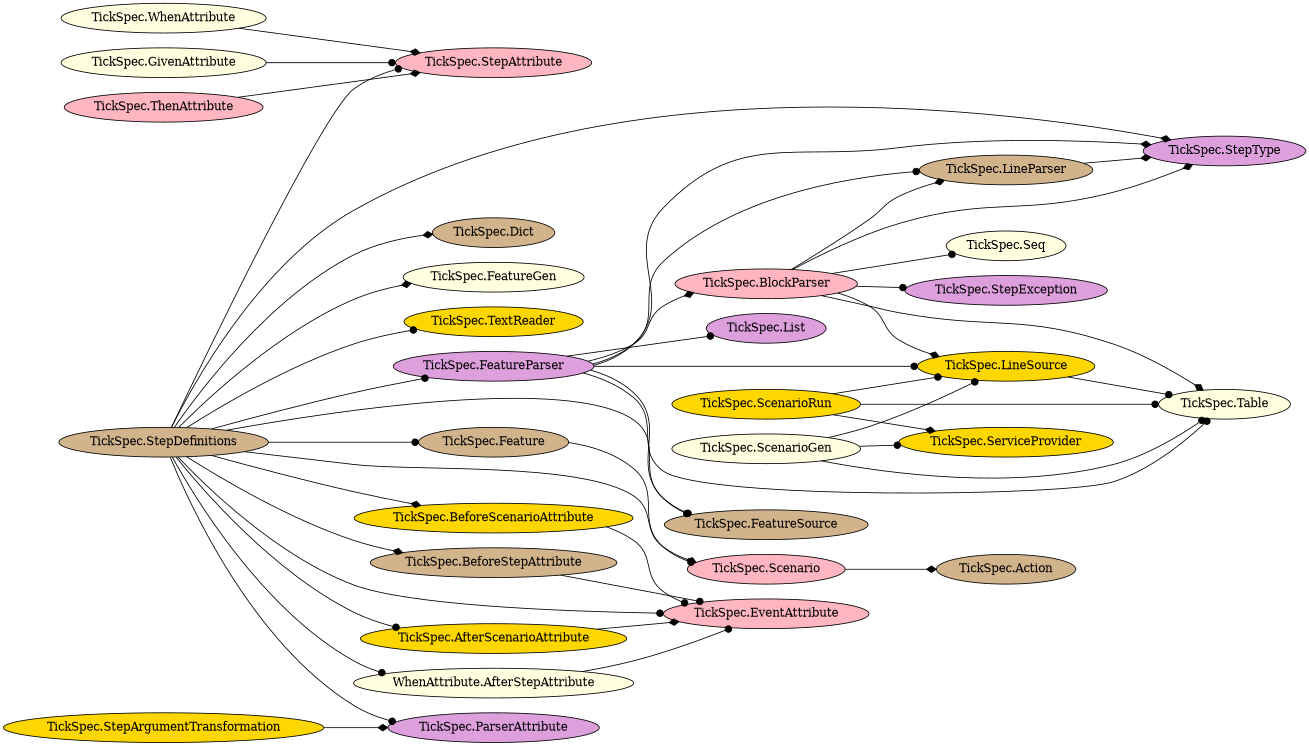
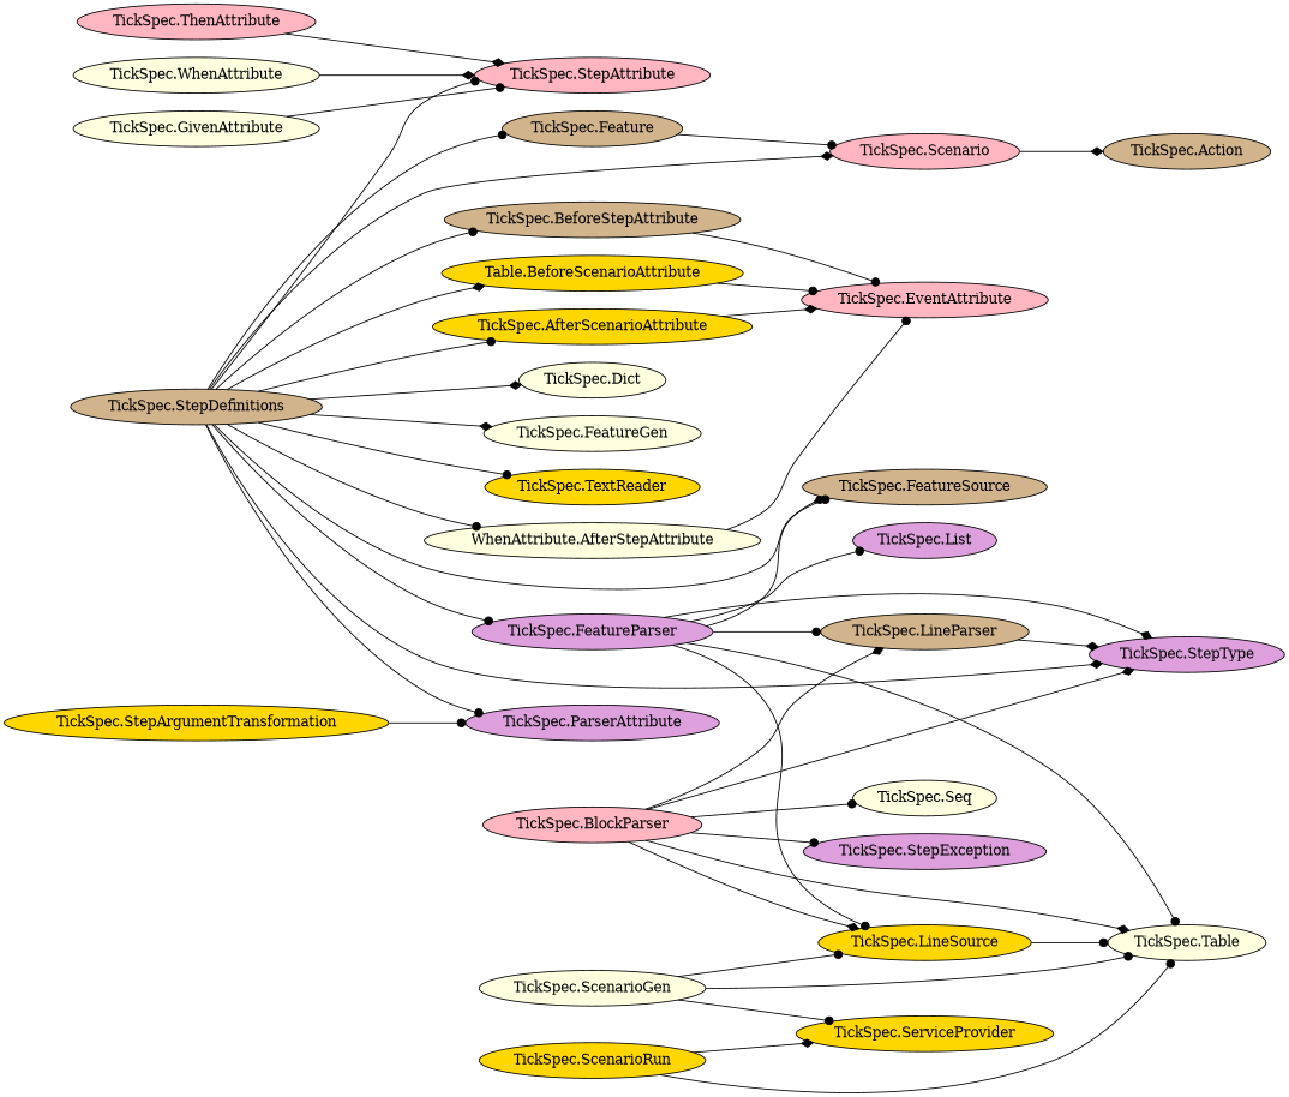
  digraph {
    fontsize=10
    rankdir=LR
    node [fillcolor=tan style=filled]
    edge [arrowhead=dot]
    "TickSpec.EventAttribute" [fillcolor=lightpink]
    "TickSpec.LineParser"
    "TickSpec.LineSource" [fillcolor=gold]
    "TickSpec.Seq" [fillcolor=lightyellow]
    "TickSpec.StepException" [fillcolor=plum]
    "TickSpec.StepType" [fillcolor=plum]
    "TickSpec.Table" [fillcolor=lightyellow]
    "TickSpec.Scenario" [fillcolor=lightpink]
    "TickSpec.BlockParser" [fillcolor=lightpink]
    "TickSpec.FeatureSource"
    "TickSpec.List" [fillcolor=plum]
    "TickSpec.StepAttribute" [fillcolor=lightpink]
    "TickSpec.Action"
    "TickSpec.ServiceProvider" [fillcolor=gold]
    "TickSpec.ParserAttribute" [fillcolor=plum]
    "TickSpec.AfterScenarioAttribute" [fillcolor=gold]
    n17 [fillcolor=lightyellow label="WhenAttribute.AfterStepAttribute"]
-   "TickSpec.BeforeScenarioAttribute" [fillcolor=gold]
+   "TickSpec.BeforeScenarioAttribute" [fillcolor=gold label="Table.BeforeScenarioAttribute"]
    "TickSpec.BeforeStepAttribute"
    "TickSpec.Feature"
    "TickSpec.FeatureParser" [fillcolor=plum]
-   "TickSpec.Dict"
+   "TickSpec.Dict" [fillcolor=lightyellow]
    "TickSpec.FeatureGen" [fillcolor=lightyellow]
    "TickSpec.TextReader" [fillcolor=gold]
    "TickSpec.GivenAttribute" [fillcolor=lightyellow]
    "TickSpec.ScenarioGen" [fillcolor=lightyellow]
    "TickSpec.ScenarioRun" [fillcolor=gold]
    "TickSpec.StepArgumentTransformation" [fillcolor=gold]
    "TickSpec.StepDefinitions"
    "TickSpec.ThenAttribute" [fillcolor=lightpink]
    "TickSpec.WhenAttribute" [fillcolor=lightyellow]
    subgraph sub_1 {
      rank=none
      "TickSpec.EventAttribute"
    }
    subgraph sub_2 {
      rank=none
      "TickSpec.EventAttribute"
    }
    subgraph sub_3 {
      rank=none
      "TickSpec.EventAttribute"
    }
    subgraph sub_4 {
      rank=none
      "TickSpec.EventAttribute"
    }
    subgraph sub_5 {
      rank=none
      "TickSpec.LineParser"
      "TickSpec.LineSource"
      "TickSpec.Seq"
      "TickSpec.StepException"
      "TickSpec.StepType"
      "TickSpec.Table"
    }
    subgraph sub_6 {
      rank=none
      "TickSpec.Scenario"
    }
    subgraph sub_7 {
      rank=none
      "TickSpec.LineParser"
      "TickSpec.LineSource"
      "TickSpec.StepType"
      "TickSpec.Table"
      "TickSpec.BlockParser"
      "TickSpec.FeatureSource"
      "TickSpec.List"
    }
    subgraph sub_8 {
      rank=none
      "TickSpec.StepAttribute"
    }
    subgraph sub_9 {
      rank=none
      "TickSpec.StepType"
    }
    subgraph sub_10 {
      rank=none
      "TickSpec.Table"
    }
    subgraph sub_11 {
      rank=none
      "TickSpec.Action"
    }
    subgraph sub_12 {
      rank=none
      "TickSpec.LineSource"
      "TickSpec.Table"
      "TickSpec.ServiceProvider"
    }
    subgraph sub_13 {
      rank=none
      "TickSpec.LineSource"
      "TickSpec.Table"
      "TickSpec.ServiceProvider"
    }
    subgraph sub_14 {
      rank=none
      "TickSpec.ParserAttribute"
    }
    subgraph sub_15 {
      rank=none
      "TickSpec.EventAttribute"
      "TickSpec.StepType"
      "TickSpec.Scenario"
      "TickSpec.FeatureSource"
      "TickSpec.StepAttribute"
      "TickSpec.ParserAttribute"
      "TickSpec.AfterScenarioAttribute"
      n17
      "TickSpec.BeforeScenarioAttribute"
      "TickSpec.BeforeStepAttribute"
      "TickSpec.Feature"
      "TickSpec.FeatureParser"
      "TickSpec.Dict"
      "TickSpec.FeatureGen"
      "TickSpec.TextReader"
    }
    subgraph sub_16 {
      rank=none
      "TickSpec.StepAttribute"
    }
    subgraph sub_17 {
      rank=none
      "TickSpec.StepAttribute"
    }
    "TickSpec.LineParser" -> "TickSpec.StepType" [arrowhead=diamond]
    "TickSpec.LineSource" -> "TickSpec.Table"
    "TickSpec.Scenario" -> "TickSpec.Action" [arrowhead=diamond]
    "TickSpec.BlockParser" -> "TickSpec.LineParser" [arrowhead=diamond]
    "TickSpec.BlockParser" -> "TickSpec.LineSource" [arrowhead=diamond]
    "TickSpec.BlockParser" -> "TickSpec.Seq"
    "TickSpec.BlockParser" -> "TickSpec.StepException"
    "TickSpec.BlockParser" -> "TickSpec.StepType" [arrowhead=diamond]
    "TickSpec.BlockParser" -> "TickSpec.Table" [arrowhead=diamond]
    "TickSpec.AfterScenarioAttribute" -> "TickSpec.EventAttribute" [arrowhead=diamond]
    n17 -> "TickSpec.EventAttribute"
    "TickSpec.BeforeScenarioAttribute" -> "TickSpec.EventAttribute"
    "TickSpec.BeforeStepAttribute" -> "TickSpec.EventAttribute"
    "TickSpec.Feature" -> "TickSpec.Scenario"
    "TickSpec.FeatureParser" -> "TickSpec.LineParser"
    "TickSpec.FeatureParser" -> "TickSpec.LineSource"
    "TickSpec.FeatureParser" -> "TickSpec.StepType" [arrowhead=diamond]
    "TickSpec.FeatureParser" -> "TickSpec.Table"
-   "TickSpec.FeatureParser" -> "TickSpec.BlockParser" [arrowhead=diamond]
-   "TickSpec.FeatureParser" -> "TickSpec.FeatureSource"
+   "TickSpec.FeatureParser" -> "TickSpec.FeatureSource" [arrowhead=diamond]
    "TickSpec.FeatureParser" -> "TickSpec.List"
    "TickSpec.GivenAttribute" -> "TickSpec.StepAttribute"
    "TickSpec.ScenarioGen" -> "TickSpec.LineSource"
    "TickSpec.ScenarioGen" -> "TickSpec.Table"
    "TickSpec.ScenarioGen" -> "TickSpec.ServiceProvider"
-   "TickSpec.ScenarioRun" -> "TickSpec.LineSource"
    "TickSpec.ScenarioRun" -> "TickSpec.Table"
    "TickSpec.ScenarioRun" -> "TickSpec.ServiceProvider" [arrowhead=diamond]
-   "TickSpec.StepArgumentTransformation" -> "TickSpec.ParserAttribute" [arrowhead=diamond]
-   "TickSpec.StepDefinitions" -> "TickSpec.EventAttribute"
+   "TickSpec.StepArgumentTransformation" -> "TickSpec.ParserAttribute"
    "TickSpec.StepDefinitions" -> "TickSpec.StepType" [arrowhead=diamond]
    "TickSpec.StepDefinitions" -> "TickSpec.Scenario" [arrowhead=diamond]
    "TickSpec.StepDefinitions" -> "TickSpec.FeatureSource"
    "TickSpec.StepDefinitions" -> "TickSpec.StepAttribute"
    "TickSpec.StepDefinitions" -> "TickSpec.ParserAttribute"
    "TickSpec.StepDefinitions" -> "TickSpec.AfterScenarioAttribute"
    "TickSpec.StepDefinitions" -> n17
    "TickSpec.StepDefinitions" -> "TickSpec.BeforeScenarioAttribute" [arrowhead=diamond]
-   "TickSpec.StepDefinitions" -> "TickSpec.BeforeStepAttribute" [arrowhead=diamond]
+   "TickSpec.StepDefinitions" -> "TickSpec.BeforeStepAttribute"
    "TickSpec.StepDefinitions" -> "TickSpec.Feature"
    "TickSpec.StepDefinitions" -> "TickSpec.FeatureParser"
    "TickSpec.StepDefinitions" -> "TickSpec.Dict" [arrowhead=diamond]
    "TickSpec.StepDefinitions" -> "TickSpec.FeatureGen" [arrowhead=diamond]
    "TickSpec.StepDefinitions" -> "TickSpec.TextReader"
    "TickSpec.ThenAttribute" -> "TickSpec.StepAttribute" [arrowhead=diamond]
    "TickSpec.WhenAttribute" -> "TickSpec.StepAttribute" [arrowhead=diamond]
  }
